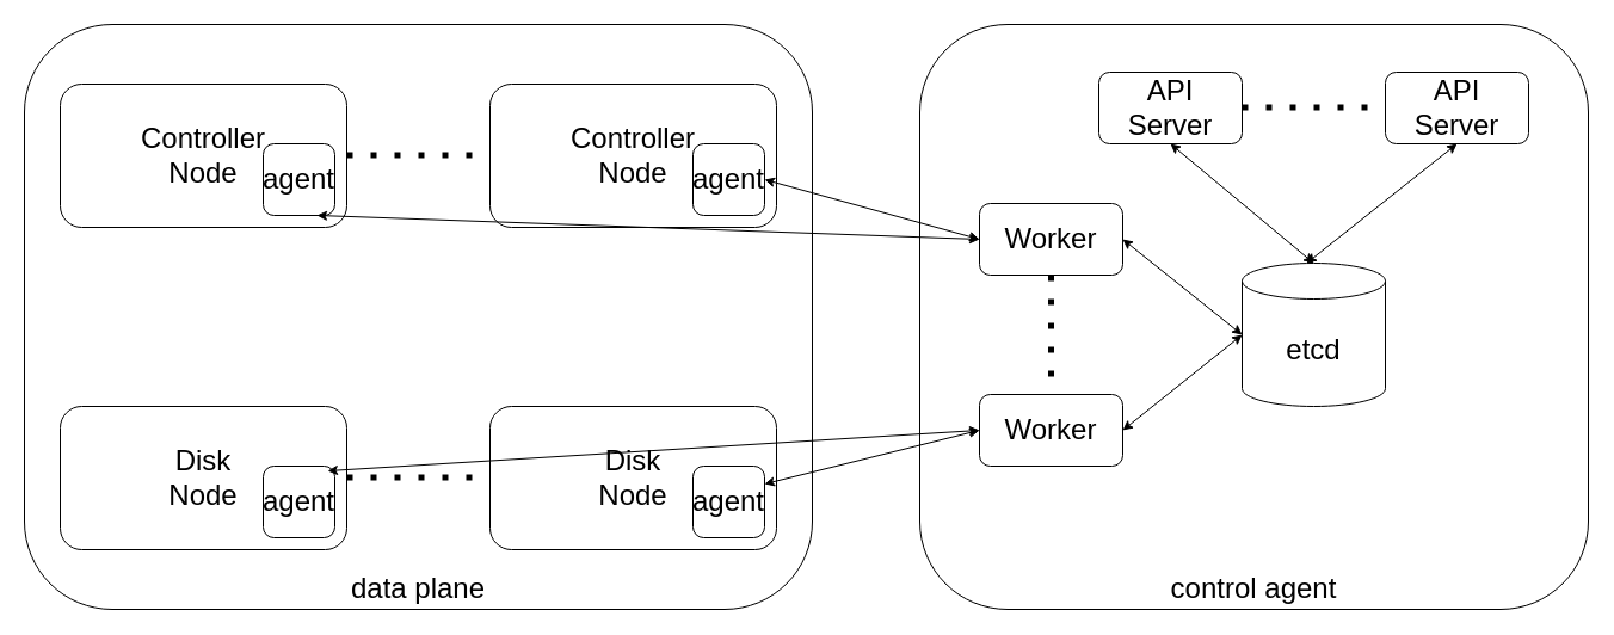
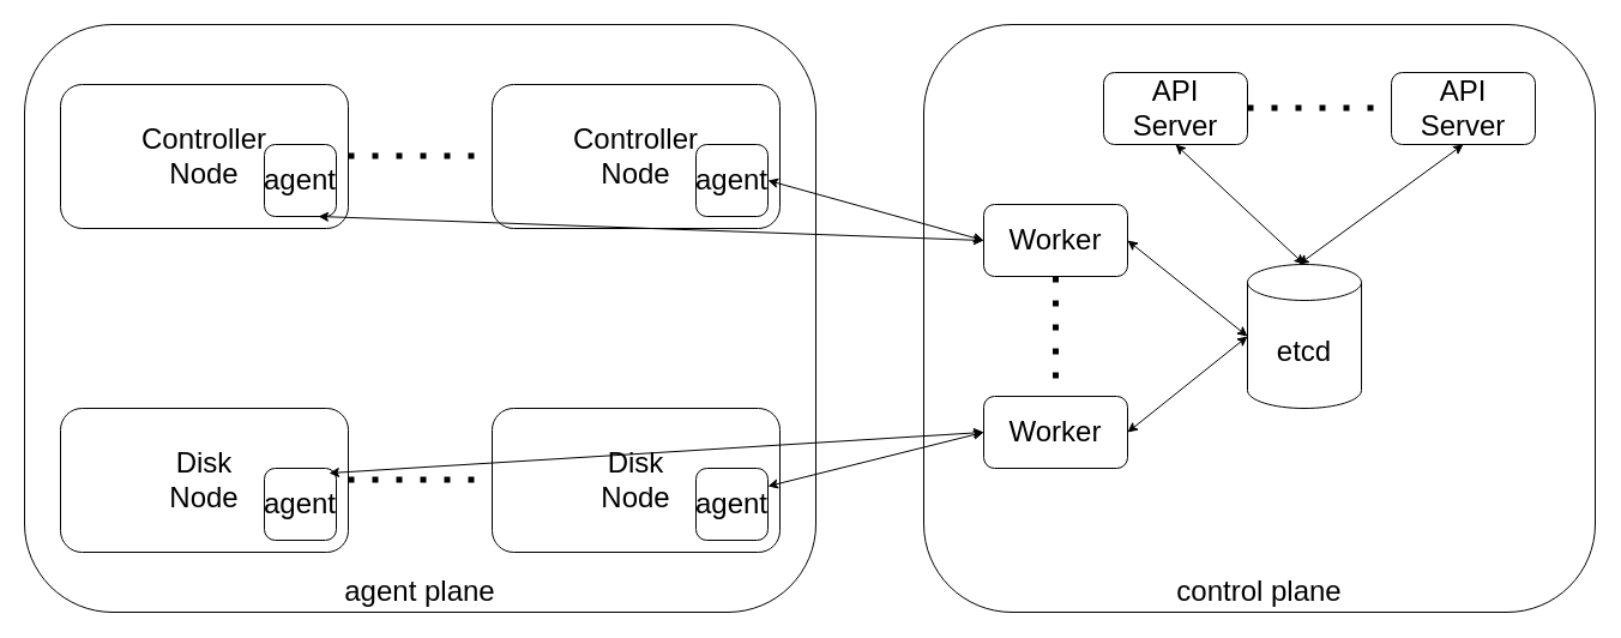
  <mxCell id="0" />
  <mxCell id="1" parent="0" />
- <mxCell id="2" value="&lt;font style=&quot;font-size: 24px;&quot;&gt;control agent&lt;/font&gt;" style="rounded=1;whiteSpace=wrap;html=1;verticalAlign=bottom;" vertex="1" parent="1"><mxGeometry x="770" y="20" width="560" height="490" as="geometry" /></mxCell>
- <mxCell id="3" value="&lt;font style=&quot;font-size: 24px;&quot;&gt;data plane&lt;/font&gt;" style="rounded=1;whiteSpace=wrap;html=1;verticalAlign=bottom;" vertex="1" parent="1"><mxGeometry x="20" y="20" width="660" height="490" as="geometry" /></mxCell>
+ <mxCell id="2" value="&lt;font style=&quot;font-size: 24px;&quot;&gt;control plane&lt;/font&gt;" style="rounded=1;whiteSpace=wrap;html=1;verticalAlign=bottom;" vertex="1" parent="1"><mxGeometry x="770" y="20" width="560" height="490" as="geometry" /></mxCell>
+ <mxCell id="3" value="&lt;font style=&quot;font-size: 24px;&quot;&gt;agent plane&lt;/font&gt;" style="rounded=1;whiteSpace=wrap;html=1;verticalAlign=bottom;" vertex="1" parent="1"><mxGeometry x="20" y="20" width="660" height="490" as="geometry" /></mxCell>
  <mxCell id="4" value="" style="endArrow=none;dashed=1;html=1;dashPattern=1 3;strokeWidth=5;rounded=0;exitX=0.5;exitY=1;exitDx=0;exitDy=0;entryX=0.5;entryY=0;entryDx=0;entryDy=0;" parent="1" source="7" target="9" edge="1"><mxGeometry width="50" height="50" relative="1" as="geometry"><mxPoint x="1050" y="610" as="sourcePoint" /><mxPoint x="1170" y="610" as="targetPoint" /></mxGeometry></mxCell>
  <mxCell id="5" value="&lt;span style=&quot;font-size: 24px;&quot;&gt;API&lt;/span&gt;&lt;div&gt;&lt;span style=&quot;font-size: 24px;&quot;&gt;Server&lt;/span&gt;&lt;/div&gt;" style="rounded=1;whiteSpace=wrap;html=1;" vertex="1" parent="1"><mxGeometry x="920" y="60" width="120" height="60" as="geometry" /></mxCell>
  <mxCell id="6" value="&lt;span style=&quot;font-size: 24px;&quot;&gt;API&lt;/span&gt;&lt;div&gt;&lt;span style=&quot;font-size: 24px;&quot;&gt;Server&lt;/span&gt;&lt;/div&gt;" style="rounded=1;whiteSpace=wrap;html=1;" vertex="1" parent="1"><mxGeometry x="1160" y="60" width="120" height="60" as="geometry" /></mxCell>
  <mxCell id="7" value="&lt;span style=&quot;font-size: 24px;&quot;&gt;Worker&lt;/span&gt;" style="rounded=1;whiteSpace=wrap;html=1;" vertex="1" parent="1"><mxGeometry x="820" y="170" width="120" height="60" as="geometry" /></mxCell>
  <mxCell id="8" value="" style="endArrow=none;dashed=1;html=1;dashPattern=1 3;strokeWidth=5;rounded=0;exitX=1;exitY=0.5;exitDx=0;exitDy=0;entryX=0;entryY=0.5;entryDx=0;entryDy=0;" edge="1" parent="1"><mxGeometry width="50" height="50" relative="1" as="geometry"><mxPoint x="1040" y="89.5" as="sourcePoint" /><mxPoint x="1160" y="89.5" as="targetPoint" /></mxGeometry></mxCell>
  <mxCell id="9" value="&lt;span style=&quot;font-size: 24px;&quot;&gt;Worker&lt;/span&gt;" style="rounded=1;whiteSpace=wrap;html=1;" vertex="1" parent="1"><mxGeometry x="820" y="330" width="120" height="60" as="geometry" /></mxCell>
- <mxCell id="10" value="&lt;font style=&quot;font-size: 24px;&quot;&gt;etcd&lt;/font&gt;" style="shape=cylinder3;whiteSpace=wrap;html=1;boundedLbl=1;backgroundOutline=1;size=15;" vertex="1" parent="1"><mxGeometry x="1040" y="220" width="120" height="120" as="geometry" /></mxCell>
+ <mxCell id="10" value="&lt;font style=&quot;font-size: 24px;&quot;&gt;etcd&lt;/font&gt;" style="shape=cylinder3;whiteSpace=wrap;html=1;boundedLbl=1;backgroundOutline=1;size=15;" vertex="1" parent="1"><mxGeometry x="1040" y="220" width="95" height="120" as="geometry" /></mxCell>
  <mxCell id="11" value="" style="endArrow=classic;startArrow=classic;html=1;rounded=0;exitX=0.5;exitY=0;exitDx=0;exitDy=0;exitPerimeter=0;entryX=0.5;entryY=1;entryDx=0;entryDy=0;" edge="1" parent="1" source="10" target="5"><mxGeometry width="50" height="50" relative="1" as="geometry"><mxPoint x="1250" y="170" as="sourcePoint" /><mxPoint x="1300" y="120" as="targetPoint" /></mxGeometry></mxCell>
  <mxCell id="12" value="" style="endArrow=classic;startArrow=classic;html=1;rounded=0;exitX=0.45;exitY=0;exitDx=0;exitDy=0;exitPerimeter=0;entryX=0.5;entryY=1;entryDx=0;entryDy=0;" edge="1" parent="1" source="10" target="6"><mxGeometry width="50" height="50" relative="1" as="geometry"><mxPoint x="1120" y="150" as="sourcePoint" /><mxPoint x="1300" y="120" as="targetPoint" /></mxGeometry></mxCell>
  <mxCell id="13" value="" style="endArrow=classic;startArrow=classic;html=1;rounded=0;exitX=1;exitY=0.5;exitDx=0;exitDy=0;entryX=0;entryY=0.5;entryDx=0;entryDy=0;entryPerimeter=0;" edge="1" parent="1" source="9" target="10"><mxGeometry width="50" height="50" relative="1" as="geometry"><mxPoint x="1250" y="170" as="sourcePoint" /><mxPoint x="1300" y="120" as="targetPoint" /></mxGeometry></mxCell>
  <mxCell id="14" value="" style="group" vertex="1" connectable="0" parent="1"><mxGeometry x="410" y="70" width="240" height="120" as="geometry" /></mxCell>
  <mxCell id="15" value="&lt;font style=&quot;font-size: 24px;&quot;&gt;Controller&lt;br&gt;Node&lt;/font&gt;" style="rounded=1;whiteSpace=wrap;html=1;" vertex="1" parent="14"><mxGeometry width="240" height="120" as="geometry" /></mxCell>
  <mxCell id="16" value="&lt;font style=&quot;font-size: 24px;&quot;&gt;agent&lt;/font&gt;" style="rounded=1;whiteSpace=wrap;html=1;" vertex="1" parent="14"><mxGeometry x="170" y="50" width="60" height="60" as="geometry" /></mxCell>
  <mxCell id="17" value="" style="group" vertex="1" connectable="0" parent="1"><mxGeometry x="410" y="340" width="240" height="120" as="geometry" /></mxCell>
  <mxCell id="18" value="&lt;font style=&quot;font-size: 24px;&quot;&gt;Disk&lt;br&gt;Node&lt;/font&gt;" style="rounded=1;whiteSpace=wrap;html=1;" vertex="1" parent="17"><mxGeometry width="240" height="120" as="geometry" /></mxCell>
  <mxCell id="19" value="&lt;font style=&quot;font-size: 24px;&quot;&gt;agent&lt;/font&gt;" style="rounded=1;whiteSpace=wrap;html=1;" vertex="1" parent="17"><mxGeometry x="170" y="50" width="60" height="60" as="geometry" /></mxCell>
  <mxCell id="20" value="" style="group" vertex="1" connectable="0" parent="1"><mxGeometry x="50" y="70" width="240" height="120" as="geometry" /></mxCell>
  <mxCell id="21" value="&lt;font style=&quot;font-size: 24px;&quot;&gt;Controller&lt;br&gt;Node&lt;/font&gt;" style="rounded=1;whiteSpace=wrap;html=1;" vertex="1" parent="20"><mxGeometry width="240" height="120" as="geometry" /></mxCell>
  <mxCell id="22" value="&lt;font style=&quot;font-size: 24px;&quot;&gt;agent&lt;/font&gt;" style="rounded=1;whiteSpace=wrap;html=1;" vertex="1" parent="20"><mxGeometry x="170" y="50" width="60" height="60" as="geometry" /></mxCell>
  <mxCell id="23" value="" style="endArrow=none;dashed=1;html=1;dashPattern=1 3;strokeWidth=5;rounded=0;exitX=1;exitY=0.5;exitDx=0;exitDy=0;entryX=0;entryY=0.5;entryDx=0;entryDy=0;" edge="1" parent="1"><mxGeometry width="50" height="50" relative="1" as="geometry"><mxPoint x="290" y="129.5" as="sourcePoint" /><mxPoint x="410" y="129.5" as="targetPoint" /></mxGeometry></mxCell>
  <mxCell id="24" value="" style="group" vertex="1" connectable="0" parent="1"><mxGeometry x="50" y="340" width="240" height="120" as="geometry" /></mxCell>
  <mxCell id="25" value="&lt;font style=&quot;font-size: 24px;&quot;&gt;Disk&lt;br&gt;Node&lt;/font&gt;" style="rounded=1;whiteSpace=wrap;html=1;" vertex="1" parent="24"><mxGeometry width="240" height="120" as="geometry" /></mxCell>
  <mxCell id="26" value="&lt;font style=&quot;font-size: 24px;&quot;&gt;agent&lt;/font&gt;" style="rounded=1;whiteSpace=wrap;html=1;" vertex="1" parent="24"><mxGeometry x="170" y="50" width="60" height="60" as="geometry" /></mxCell>
  <mxCell id="27" value="" style="endArrow=none;dashed=1;html=1;dashPattern=1 3;strokeWidth=5;rounded=0;exitX=1;exitY=0.5;exitDx=0;exitDy=0;entryX=0;entryY=0.5;entryDx=0;entryDy=0;" edge="1" parent="1"><mxGeometry width="50" height="50" relative="1" as="geometry"><mxPoint x="290" y="399.5" as="sourcePoint" /><mxPoint x="410" y="399.5" as="targetPoint" /></mxGeometry></mxCell>
  <mxCell id="28" value="" style="endArrow=classic;startArrow=classic;html=1;rounded=0;entryX=0;entryY=0.5;entryDx=0;entryDy=0;exitX=1;exitY=0.5;exitDx=0;exitDy=0;" edge="1" parent="1" source="16" target="7"><mxGeometry width="50" height="50" relative="1" as="geometry"><mxPoint x="490" y="160" as="sourcePoint" /><mxPoint x="540" y="110" as="targetPoint" /></mxGeometry></mxCell>
  <mxCell id="29" value="" style="endArrow=classic;startArrow=classic;html=1;rounded=0;entryX=0;entryY=0.5;entryDx=0;entryDy=0;exitX=0.75;exitY=1;exitDx=0;exitDy=0;" edge="1" parent="1" source="22" target="7"><mxGeometry width="50" height="50" relative="1" as="geometry"><mxPoint x="490" y="160" as="sourcePoint" /><mxPoint x="540" y="110" as="targetPoint" /></mxGeometry></mxCell>
  <mxCell id="30" value="" style="endArrow=classic;startArrow=classic;html=1;rounded=0;entryX=0;entryY=0.5;entryDx=0;entryDy=0;exitX=1;exitY=0.25;exitDx=0;exitDy=0;" edge="1" parent="1" source="19" target="9"><mxGeometry width="50" height="50" relative="1" as="geometry"><mxPoint x="490" y="160" as="sourcePoint" /><mxPoint x="540" y="110" as="targetPoint" /></mxGeometry></mxCell>
  <mxCell id="31" value="" style="endArrow=classic;startArrow=classic;html=1;rounded=0;entryX=0;entryY=0.5;entryDx=0;entryDy=0;exitX=0.9;exitY=0.067;exitDx=0;exitDy=0;exitPerimeter=0;" edge="1" parent="1" source="26" target="9"><mxGeometry width="50" height="50" relative="1" as="geometry"><mxPoint x="490" y="160" as="sourcePoint" /><mxPoint x="540" y="110" as="targetPoint" /></mxGeometry></mxCell>
  <mxCell id="32" value="" style="endArrow=classic;startArrow=classic;html=1;rounded=0;entryX=0;entryY=0.5;entryDx=0;entryDy=0;entryPerimeter=0;exitX=1;exitY=0.5;exitDx=0;exitDy=0;" edge="1" parent="1" source="7" target="10"><mxGeometry width="50" height="50" relative="1" as="geometry"><mxPoint x="490" y="160" as="sourcePoint" /><mxPoint x="540" y="110" as="targetPoint" /></mxGeometry></mxCell>
